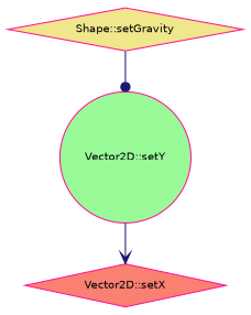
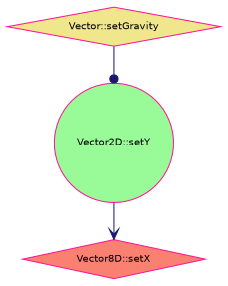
  digraph {
    rankdir=TB
    node [color=deeppink fontname=Helvetica fontsize=10 shape=diamond style=filled]
    edge [color=midnightblue fontname=Helvetica fontsize=10 labelfontname=Helvetica labelfontsize=10 style=solid]
-   n1 [fillcolor=khaki fontcolor=black height=0.2 label="Shape::setGravity" width=0.4]
+   n1 [fillcolor=khaki fontcolor=black height=0.2 label="Vector::setGravity" width=0.4]
    n2 [fillcolor=palegreen height=0.2 label="Vector2D::setY" shape=circle width=0.4]
-   n3 [fillcolor=salmon height=0.2 label="Vector2D::setX" width=0.4]
+   n3 [fillcolor=salmon height=0.2 label="Vector8D::setX" width=0.4]
    n1 -> n2 [arrowhead=dot]
    n2 -> n3 [arrowhead=vee]
  }
